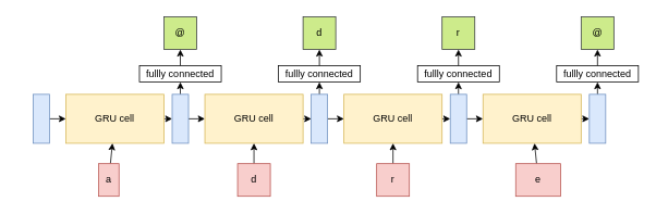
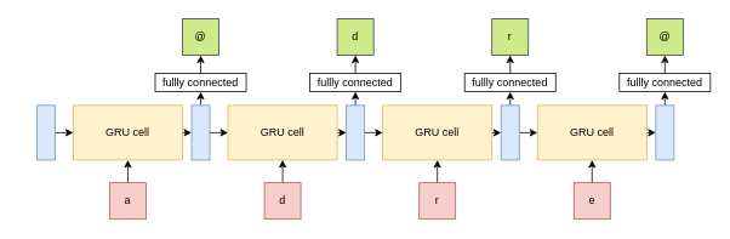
  <mxCell id="0" />
  <mxCell id="1" parent="0" />
  <mxCell id="2" style="edgeStyle=none;html=1;exitX=0.5;exitY=1;exitDx=0;exitDy=0;" edge="1" parent="1" source="3" target="5"><mxGeometry relative="1" as="geometry" /></mxCell>
  <mxCell id="3" value="" style="rounded=0;whiteSpace=wrap;html=1;rotation=-90;fillColor=#dae8fc;strokeColor=#6c8ebf;" vertex="1" parent="1"><mxGeometry x="20" y="135" width="60" height="20" as="geometry" /></mxCell>
  <mxCell id="4" style="edgeStyle=none;html=1;" edge="1" parent="1" source="5" target="11"><mxGeometry relative="1" as="geometry"><mxPoint x="220" y="145" as="targetPoint" /></mxGeometry></mxCell>
  <mxCell id="5" value="GRU cell" style="rounded=0;whiteSpace=wrap;html=1;fillColor=#fff2cc;strokeColor=#d6b656;" vertex="1" parent="1"><mxGeometry x="80" y="115" width="120" height="60" as="geometry" /></mxCell>
  <mxCell id="6" style="edgeStyle=none;html=1;" edge="1" parent="1" source="7" target="5"><mxGeometry relative="1" as="geometry" /></mxCell>
- <mxCell id="7" value="a" style="whiteSpace=wrap;html=1;aspect=fixed;fillColor=#f8cecc;strokeColor=#b85450;" vertex="1" parent="1"><mxGeometry x="120" y="200" width="25" height="40" as="geometry" /></mxCell>
+ <mxCell id="7" value="a" style="whiteSpace=wrap;html=1;aspect=fixed;fillColor=#f8cecc;strokeColor=#b85450;" vertex="1" parent="1"><mxGeometry x="120" y="200" width="40" height="40" as="geometry" /></mxCell>
  <mxCell id="8" value="@" style="whiteSpace=wrap;html=1;aspect=fixed;fillColor=#cdeb8b;strokeColor=#36393d;" vertex="1" parent="1"><mxGeometry x="200" y="20" width="40" height="40" as="geometry" /></mxCell>
  <mxCell id="9" style="edgeStyle=none;html=1;exitX=1;exitY=0.5;exitDx=0;exitDy=0;entryX=0.5;entryY=1;entryDx=0;entryDy=0;" edge="1" parent="1" source="11" target="13"><mxGeometry relative="1" as="geometry" /></mxCell>
  <mxCell id="10" style="edgeStyle=none;html=1;" edge="1" parent="1" source="11" target="15"><mxGeometry relative="1" as="geometry" /></mxCell>
  <mxCell id="11" value="" style="rounded=0;whiteSpace=wrap;html=1;rotation=-90;fillColor=#dae8fc;strokeColor=#6c8ebf;" vertex="1" parent="1"><mxGeometry x="190" y="135" width="60" height="20" as="geometry" /></mxCell>
  <mxCell id="12" style="edgeStyle=none;html=1;" edge="1" parent="1" source="13" target="8"><mxGeometry relative="1" as="geometry" /></mxCell>
  <mxCell id="13" value="fullly connected" style="rounded=0;whiteSpace=wrap;html=1;rotation=0;" vertex="1" parent="1"><mxGeometry x="170" y="80" width="100" height="20" as="geometry" /></mxCell>
  <mxCell id="14" style="edgeStyle=none;html=1;" edge="1" parent="1" source="15" target="21"><mxGeometry relative="1" as="geometry"><mxPoint x="390" y="145" as="targetPoint" /></mxGeometry></mxCell>
  <mxCell id="15" value="GRU cell" style="rounded=0;whiteSpace=wrap;html=1;fillColor=#fff2cc;strokeColor=#d6b656;" vertex="1" parent="1"><mxGeometry x="250" y="115" width="120" height="60" as="geometry" /></mxCell>
  <mxCell id="16" style="edgeStyle=none;html=1;" edge="1" parent="1" source="17" target="15"><mxGeometry relative="1" as="geometry" /></mxCell>
  <mxCell id="17" value="d" style="whiteSpace=wrap;html=1;aspect=fixed;fillColor=#f8cecc;strokeColor=#b85450;" vertex="1" parent="1"><mxGeometry x="290" y="200" width="40" height="40" as="geometry" /></mxCell>
  <mxCell id="18" value="d" style="whiteSpace=wrap;html=1;aspect=fixed;fillColor=#cdeb8b;strokeColor=#36393d;" vertex="1" parent="1"><mxGeometry x="370" y="20" width="40" height="40" as="geometry" /></mxCell>
  <mxCell id="19" style="edgeStyle=none;html=1;exitX=1;exitY=0.5;exitDx=0;exitDy=0;entryX=0.5;entryY=1;entryDx=0;entryDy=0;" edge="1" parent="1" source="21" target="23"><mxGeometry relative="1" as="geometry" /></mxCell>
  <mxCell id="20" style="edgeStyle=none;html=1;" edge="1" parent="1" source="21" target="25"><mxGeometry relative="1" as="geometry" /></mxCell>
  <mxCell id="21" value="" style="rounded=0;whiteSpace=wrap;html=1;rotation=-90;fillColor=#dae8fc;strokeColor=#6c8ebf;" vertex="1" parent="1"><mxGeometry x="360" y="135" width="60" height="20" as="geometry" /></mxCell>
  <mxCell id="22" style="edgeStyle=none;html=1;" edge="1" parent="1" source="23" target="18"><mxGeometry relative="1" as="geometry" /></mxCell>
  <mxCell id="23" value="fullly connected" style="rounded=0;whiteSpace=wrap;html=1;rotation=0;" vertex="1" parent="1"><mxGeometry x="340" y="80" width="100" height="20" as="geometry" /></mxCell>
  <mxCell id="24" style="edgeStyle=none;html=1;" edge="1" parent="1" source="25" target="31"><mxGeometry relative="1" as="geometry"><mxPoint x="560" y="145" as="targetPoint" /></mxGeometry></mxCell>
  <mxCell id="25" value="GRU cell" style="rounded=0;whiteSpace=wrap;html=1;fillColor=#fff2cc;strokeColor=#d6b656;" vertex="1" parent="1"><mxGeometry x="420" y="115" width="120" height="60" as="geometry" /></mxCell>
  <mxCell id="26" style="edgeStyle=none;html=1;" edge="1" parent="1" source="27" target="25"><mxGeometry relative="1" as="geometry" /></mxCell>
  <mxCell id="27" value="r" style="whiteSpace=wrap;html=1;aspect=fixed;fillColor=#f8cecc;strokeColor=#b85450;" vertex="1" parent="1"><mxGeometry x="460" y="200" width="40" height="40" as="geometry" /></mxCell>
  <mxCell id="28" value="r" style="whiteSpace=wrap;html=1;aspect=fixed;fillColor=#cdeb8b;strokeColor=#36393d;" vertex="1" parent="1"><mxGeometry x="540" y="20" width="40" height="40" as="geometry" /></mxCell>
  <mxCell id="29" style="edgeStyle=none;html=1;exitX=1;exitY=0.5;exitDx=0;exitDy=0;entryX=0.5;entryY=1;entryDx=0;entryDy=0;" edge="1" parent="1" source="31" target="33"><mxGeometry relative="1" as="geometry" /></mxCell>
  <mxCell id="30" style="edgeStyle=none;html=1;" edge="1" parent="1" source="31" target="35"><mxGeometry relative="1" as="geometry" /></mxCell>
  <mxCell id="31" value="" style="rounded=0;whiteSpace=wrap;html=1;rotation=-90;fillColor=#dae8fc;strokeColor=#6c8ebf;" vertex="1" parent="1"><mxGeometry x="530" y="135" width="60" height="20" as="geometry" /></mxCell>
  <mxCell id="32" style="edgeStyle=none;html=1;" edge="1" parent="1" source="33" target="28"><mxGeometry relative="1" as="geometry" /></mxCell>
  <mxCell id="33" value="fullly connected" style="rounded=0;whiteSpace=wrap;html=1;rotation=0;" vertex="1" parent="1"><mxGeometry x="510" y="80" width="100" height="20" as="geometry" /></mxCell>
  <mxCell id="34" style="edgeStyle=none;html=1;" edge="1" parent="1" source="35" target="40"><mxGeometry relative="1" as="geometry"><mxPoint x="730" y="145" as="targetPoint" /></mxGeometry></mxCell>
  <mxCell id="35" value="GRU cell" style="rounded=0;whiteSpace=wrap;html=1;fillColor=#fff2cc;strokeColor=#d6b656;" vertex="1" parent="1"><mxGeometry x="590" y="115" width="120" height="60" as="geometry" /></mxCell>
  <mxCell id="36" style="edgeStyle=none;html=1;" edge="1" parent="1" source="37" target="35"><mxGeometry relative="1" as="geometry" /></mxCell>
- <mxCell id="37" value="e" style="whiteSpace=wrap;html=1;aspect=fixed;fillColor=#f8cecc;strokeColor=#b85450;" vertex="1" parent="1"><mxGeometry x="630" y="200" width="55" height="40" as="geometry" /></mxCell>
+ <mxCell id="37" value="e" style="whiteSpace=wrap;html=1;aspect=fixed;fillColor=#f8cecc;strokeColor=#b85450;" vertex="1" parent="1"><mxGeometry x="630" y="200" width="40" height="40" as="geometry" /></mxCell>
  <mxCell id="38" value="@" style="whiteSpace=wrap;html=1;aspect=fixed;fillColor=#cdeb8b;strokeColor=#36393d;" vertex="1" parent="1"><mxGeometry x="710" y="20" width="40" height="40" as="geometry" /></mxCell>
  <mxCell id="39" style="edgeStyle=none;html=1;exitX=1;exitY=0.5;exitDx=0;exitDy=0;entryX=0.5;entryY=1;entryDx=0;entryDy=0;" edge="1" parent="1" source="40" target="42"><mxGeometry relative="1" as="geometry" /></mxCell>
  <mxCell id="40" value="" style="rounded=0;whiteSpace=wrap;html=1;rotation=-90;fillColor=#dae8fc;strokeColor=#6c8ebf;" vertex="1" parent="1"><mxGeometry x="700" y="135" width="60" height="20" as="geometry" /></mxCell>
  <mxCell id="41" style="edgeStyle=none;html=1;" edge="1" parent="1" source="42" target="38"><mxGeometry relative="1" as="geometry" /></mxCell>
  <mxCell id="42" value="fullly connected" style="rounded=0;whiteSpace=wrap;html=1;rotation=0;" vertex="1" parent="1"><mxGeometry x="680" y="80" width="100" height="20" as="geometry" /></mxCell>
